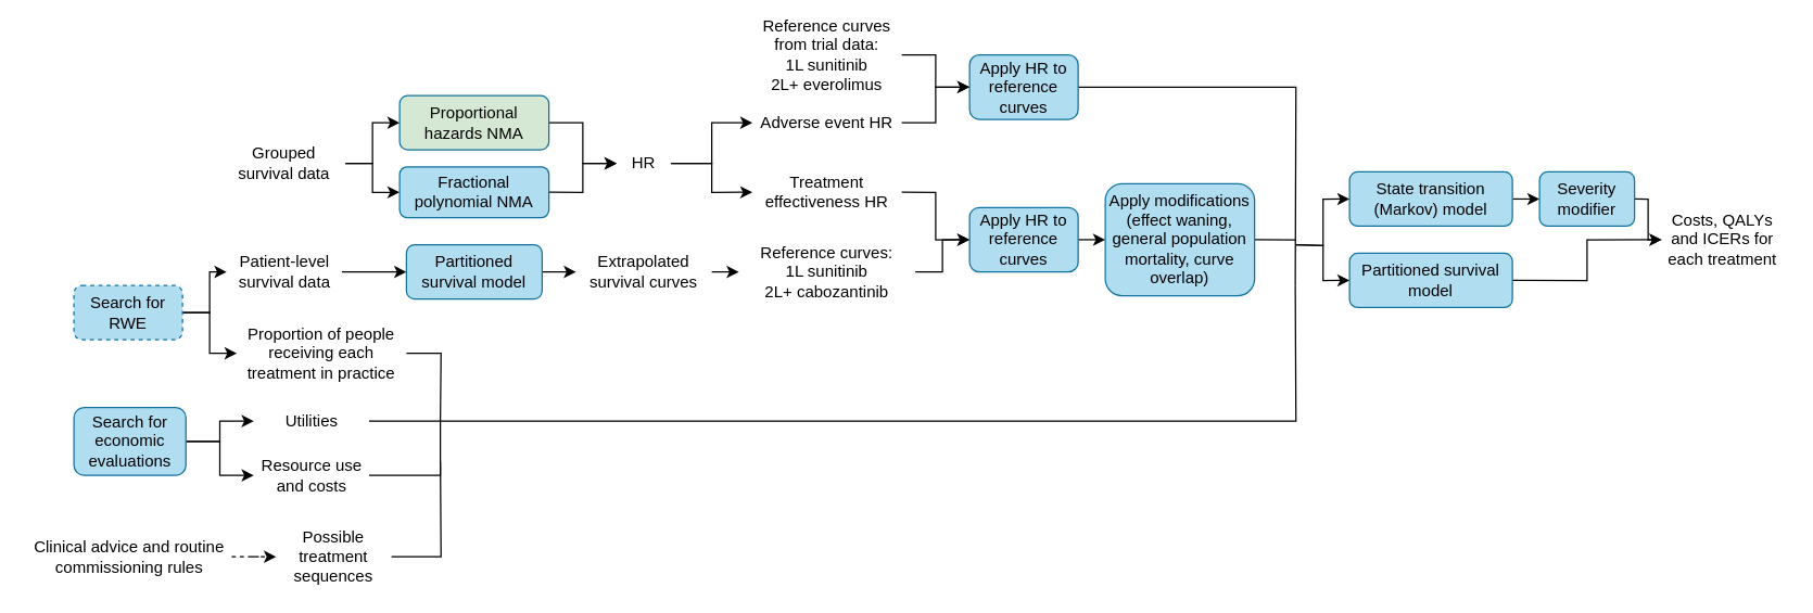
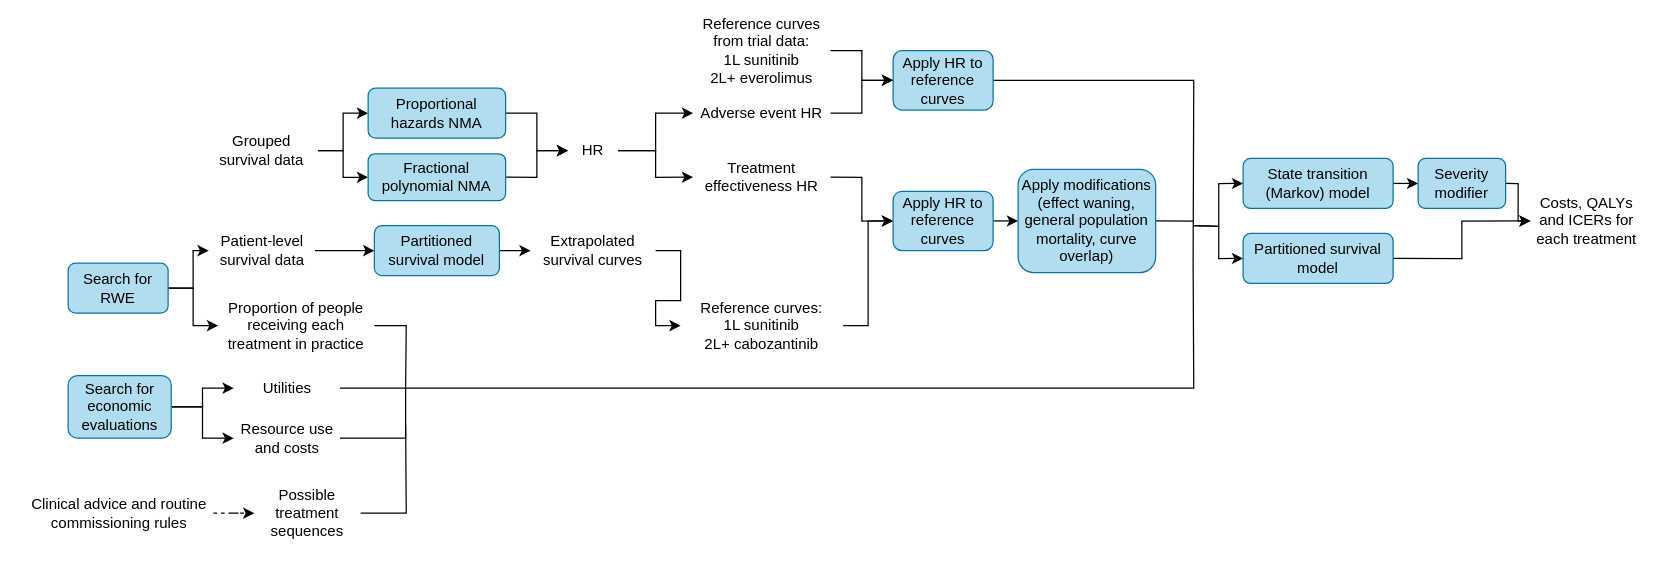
  <mxCell id="0" />
  <mxCell id="1" parent="0" />
  <mxCell id="2" style="edgeStyle=orthogonalEdgeStyle;rounded=0;orthogonalLoop=1;jettySize=auto;html=1;exitX=1;exitY=0.5;exitDx=0;exitDy=0;entryX=0;entryY=0.5;entryDx=0;entryDy=0;" parent="1" source="4" target="6" edge="1"><mxGeometry relative="1" as="geometry" /></mxCell>
  <mxCell id="3" style="edgeStyle=orthogonalEdgeStyle;rounded=0;orthogonalLoop=1;jettySize=auto;html=1;exitX=1;exitY=0.5;exitDx=0;exitDy=0;" parent="1" source="4" target="8" edge="1"><mxGeometry relative="1" as="geometry" /></mxCell>
  <mxCell id="4" value="Grouped survival data" style="rounded=1;whiteSpace=wrap;html=1;fillColor=none;strokeColor=none;" parent="1" vertex="1"><mxGeometry x="164" y="100" width="90" height="40" as="geometry" /></mxCell>
  <mxCell id="5" style="edgeStyle=orthogonalEdgeStyle;rounded=0;orthogonalLoop=1;jettySize=auto;html=1;exitX=1;exitY=0.5;exitDx=0;exitDy=0;entryX=0;entryY=0.5;entryDx=0;entryDy=0;" parent="1" source="6" target="11" edge="1"><mxGeometry relative="1" as="geometry" /></mxCell>
- <mxCell id="6" value="Proportional hazards NMA" style="rounded=1;whiteSpace=wrap;html=1;fillColor=#d5e8d4;strokeColor=#10739e;" parent="1" vertex="1"><mxGeometry x="294" y="70" width="110" height="40" as="geometry" /></mxCell>
+ <mxCell id="6" value="Proportional hazards NMA" style="rounded=1;whiteSpace=wrap;html=1;fillColor=#b1ddf0;strokeColor=#10739e;" parent="1" vertex="1"><mxGeometry x="294" y="70" width="110" height="40" as="geometry" /></mxCell>
  <mxCell id="7" style="edgeStyle=orthogonalEdgeStyle;rounded=0;orthogonalLoop=1;jettySize=auto;html=1;exitX=1;exitY=0.5;exitDx=0;exitDy=0;entryX=0;entryY=0.5;entryDx=0;entryDy=0;" parent="1" source="8" target="11" edge="1"><mxGeometry relative="1" as="geometry" /></mxCell>
  <mxCell id="8" value="Fractional polynomial NMA" style="rounded=1;whiteSpace=wrap;html=1;fillColor=#b1ddf0;strokeColor=#10739e;" parent="1" vertex="1"><mxGeometry x="294" y="122.5" width="110" height="37.5" as="geometry" /></mxCell>
  <mxCell id="9" style="edgeStyle=orthogonalEdgeStyle;rounded=0;orthogonalLoop=1;jettySize=auto;html=1;exitX=1;exitY=0.5;exitDx=0;exitDy=0;entryX=0;entryY=0.5;entryDx=0;entryDy=0;" parent="1" source="11" target="24" edge="1"><mxGeometry relative="1" as="geometry" /></mxCell>
  <mxCell id="10" style="edgeStyle=orthogonalEdgeStyle;rounded=0;orthogonalLoop=1;jettySize=auto;html=1;exitX=1;exitY=0.5;exitDx=0;exitDy=0;entryX=0;entryY=0.5;entryDx=0;entryDy=0;" parent="1" source="11" target="30" edge="1"><mxGeometry relative="1" as="geometry" /></mxCell>
  <mxCell id="11" value="HR" style="rounded=1;whiteSpace=wrap;html=1;fillColor=none;strokeColor=none;" parent="1" vertex="1"><mxGeometry x="454" y="107.5" width="40" height="25" as="geometry" /></mxCell>
  <mxCell id="12" style="edgeStyle=orthogonalEdgeStyle;rounded=0;orthogonalLoop=1;jettySize=auto;html=1;exitX=1;exitY=0.5;exitDx=0;exitDy=0;entryX=0;entryY=0.5;entryDx=0;entryDy=0;" parent="1" source="14" target="16" edge="1"><mxGeometry relative="1" as="geometry" /></mxCell>
  <mxCell id="13" style="edgeStyle=orthogonalEdgeStyle;rounded=0;orthogonalLoop=1;jettySize=auto;html=1;exitX=1;exitY=0.5;exitDx=0;exitDy=0;entryX=0;entryY=0.5;entryDx=0;entryDy=0;" parent="1" source="14" target="52" edge="1"><mxGeometry relative="1" as="geometry" /></mxCell>
- <mxCell id="14" value="Search for RWE" style="rounded=1;whiteSpace=wrap;html=1;fillColor=#b1ddf0;strokeColor=#10739e;dashed=1;" parent="1" vertex="1"><mxGeometry x="54" y="210" width="80" height="40" as="geometry" /></mxCell>
+ <mxCell id="14" value="Search for RWE" style="rounded=1;whiteSpace=wrap;html=1;fillColor=#b1ddf0;strokeColor=#10739e;" parent="1" vertex="1"><mxGeometry x="54" y="210" width="80" height="40" as="geometry" /></mxCell>
  <mxCell id="15" style="edgeStyle=orthogonalEdgeStyle;rounded=0;orthogonalLoop=1;jettySize=auto;html=1;exitX=1;exitY=0.5;exitDx=0;exitDy=0;entryX=0;entryY=0.5;entryDx=0;entryDy=0;" parent="1" source="16" target="18" edge="1"><mxGeometry relative="1" as="geometry" /></mxCell>
  <mxCell id="16" value="Patient-level survival data" style="rounded=1;whiteSpace=wrap;html=1;fillColor=none;strokeColor=none;" parent="1" vertex="1"><mxGeometry x="166.5" y="180" width="85" height="40" as="geometry" /></mxCell>
  <mxCell id="17" style="edgeStyle=orthogonalEdgeStyle;rounded=0;orthogonalLoop=1;jettySize=auto;html=1;exitX=1;exitY=0.5;exitDx=0;exitDy=0;entryX=0;entryY=0.5;entryDx=0;entryDy=0;" parent="1" source="18" target="20" edge="1"><mxGeometry relative="1" as="geometry" /></mxCell>
  <mxCell id="18" value="Partitioned survival model" style="rounded=1;whiteSpace=wrap;html=1;fillColor=#b1ddf0;strokeColor=#10739e;" parent="1" vertex="1"><mxGeometry x="299" y="180" width="100" height="40" as="geometry" /></mxCell>
  <mxCell id="19" style="edgeStyle=orthogonalEdgeStyle;rounded=0;orthogonalLoop=1;jettySize=auto;html=1;exitX=1;exitY=0.5;exitDx=0;exitDy=0;entryX=0;entryY=0.5;entryDx=0;entryDy=0;" parent="1" source="20" target="22" edge="1"><mxGeometry relative="1" as="geometry" /></mxCell>
  <mxCell id="20" value="Extrapolated survival curves" style="rounded=1;whiteSpace=wrap;html=1;fillColor=none;strokeColor=none;" parent="1" vertex="1"><mxGeometry x="424" y="180" width="100" height="40" as="geometry" /></mxCell>
  <mxCell id="21" style="edgeStyle=orthogonalEdgeStyle;rounded=0;orthogonalLoop=1;jettySize=auto;html=1;exitX=1;exitY=0.5;exitDx=0;exitDy=0;entryX=0;entryY=0.5;entryDx=0;entryDy=0;" parent="1" source="22" target="26" edge="1"><mxGeometry relative="1" as="geometry" /></mxCell>
- <mxCell id="22" value="Reference curves:&lt;div&gt;1L sunitinib&lt;/div&gt;&lt;div&gt;2L+ cabozantinib&lt;/div&gt;" style="rounded=1;whiteSpace=wrap;html=1;fillColor=none;strokeColor=none;" parent="1" vertex="1"><mxGeometry x="544" y="180" width="130" height="40" as="geometry" /></mxCell>
+ <mxCell id="22" value="Reference curves:&lt;div&gt;1L sunitinib&lt;/div&gt;&lt;div&gt;2L+ cabozantinib&lt;/div&gt;" style="rounded=1;whiteSpace=wrap;html=1;fillColor=none;strokeColor=none;" parent="1" vertex="1"><mxGeometry x="544" y="240" width="130" height="40" as="geometry" /></mxCell>
  <mxCell id="23" style="edgeStyle=orthogonalEdgeStyle;rounded=0;orthogonalLoop=1;jettySize=auto;html=1;exitX=1;exitY=0.5;exitDx=0;exitDy=0;entryX=0;entryY=0.5;entryDx=0;entryDy=0;" parent="1" source="24" target="26" edge="1"><mxGeometry relative="1" as="geometry" /></mxCell>
  <mxCell id="24" value="Treatment effectiveness HR" style="rounded=1;whiteSpace=wrap;html=1;fillColor=none;strokeColor=none;" parent="1" vertex="1"><mxGeometry x="554" y="122.5" width="110" height="37.5" as="geometry" /></mxCell>
  <mxCell id="25" style="edgeStyle=orthogonalEdgeStyle;rounded=0;orthogonalLoop=1;jettySize=auto;html=1;exitX=1;exitY=0.5;exitDx=0;exitDy=0;entryX=0;entryY=0.5;entryDx=0;entryDy=0;" parent="1" source="26" target="28" edge="1"><mxGeometry relative="1" as="geometry" /></mxCell>
  <mxCell id="26" value="Apply HR to reference curves" style="rounded=1;whiteSpace=wrap;html=1;fillColor=#b1ddf0;strokeColor=#10739e;" parent="1" vertex="1"><mxGeometry x="714" y="152.5" width="80" height="47.5" as="geometry" /></mxCell>
  <mxCell id="27" style="edgeStyle=orthogonalEdgeStyle;rounded=0;orthogonalLoop=1;jettySize=auto;html=1;exitX=1;exitY=0.5;exitDx=0;exitDy=0;endArrow=none;endFill=0;" parent="1" source="28" edge="1"><mxGeometry relative="1" as="geometry"><mxPoint x="954" y="176" as="targetPoint" /></mxGeometry></mxCell>
  <mxCell id="28" value="Apply modifications (effect waning, general population mortality, curve overlap)" style="rounded=1;whiteSpace=wrap;html=1;fillColor=#b1ddf0;strokeColor=#10739e;" parent="1" vertex="1"><mxGeometry x="814" y="135" width="110" height="82.5" as="geometry" /></mxCell>
  <mxCell id="29" style="edgeStyle=orthogonalEdgeStyle;rounded=0;orthogonalLoop=1;jettySize=auto;html=1;exitX=1;exitY=0.5;exitDx=0;exitDy=0;entryX=0;entryY=0.5;entryDx=0;entryDy=0;" parent="1" source="30" target="32" edge="1"><mxGeometry relative="1" as="geometry" /></mxCell>
  <mxCell id="30" value="Adverse event HR" style="rounded=1;whiteSpace=wrap;html=1;fillColor=none;strokeColor=none;" parent="1" vertex="1"><mxGeometry x="554" y="75" width="110" height="30" as="geometry" /></mxCell>
  <mxCell id="31" style="edgeStyle=orthogonalEdgeStyle;rounded=0;orthogonalLoop=1;jettySize=auto;html=1;exitX=1;exitY=0.5;exitDx=0;exitDy=0;endArrow=none;endFill=0;" parent="1" source="32" edge="1"><mxGeometry relative="1" as="geometry"><mxPoint x="954" y="210" as="targetPoint" /></mxGeometry></mxCell>
  <mxCell id="32" value="Apply HR to reference curves" style="rounded=1;whiteSpace=wrap;html=1;fillColor=#b1ddf0;strokeColor=#10739e;" parent="1" vertex="1"><mxGeometry x="714" y="40" width="80" height="47.5" as="geometry" /></mxCell>
  <mxCell id="33" style="edgeStyle=orthogonalEdgeStyle;rounded=0;orthogonalLoop=1;jettySize=auto;html=1;exitX=1;exitY=0.5;exitDx=0;exitDy=0;endArrow=none;endFill=0;" parent="1" source="34" edge="1"><mxGeometry relative="1" as="geometry"><mxPoint x="324" y="310" as="targetPoint" /><Array as="points"><mxPoint x="324" y="350" /></Array></mxGeometry></mxCell>
  <mxCell id="34" value="Resource use and costs" style="rounded=1;whiteSpace=wrap;html=1;fillColor=none;strokeColor=none;" parent="1" vertex="1"><mxGeometry x="186.5" y="330" width="85" height="40" as="geometry" /></mxCell>
  <mxCell id="35" style="edgeStyle=orthogonalEdgeStyle;rounded=0;orthogonalLoop=1;jettySize=auto;html=1;exitX=1;exitY=0.5;exitDx=0;exitDy=0;entryX=0;entryY=0.5;entryDx=0;entryDy=0;" parent="1" source="37" target="34" edge="1"><mxGeometry relative="1" as="geometry" /></mxCell>
  <mxCell id="36" style="edgeStyle=orthogonalEdgeStyle;rounded=0;orthogonalLoop=1;jettySize=auto;html=1;exitX=1;exitY=0.5;exitDx=0;exitDy=0;entryX=0;entryY=0.5;entryDx=0;entryDy=0;" parent="1" source="37" target="38" edge="1"><mxGeometry relative="1" as="geometry" /></mxCell>
  <mxCell id="37" value="Search for economic evaluations" style="rounded=1;whiteSpace=wrap;html=1;fillColor=#b1ddf0;strokeColor=#10739e;" parent="1" vertex="1"><mxGeometry x="54" y="300" width="82.5" height="50" as="geometry" /></mxCell>
  <mxCell id="38" value="Utilities" style="rounded=1;whiteSpace=wrap;html=1;fillColor=none;strokeColor=none;" parent="1" vertex="1"><mxGeometry x="186.5" y="300" width="85" height="20" as="geometry" /></mxCell>
  <mxCell id="39" style="edgeStyle=orthogonalEdgeStyle;rounded=0;orthogonalLoop=1;jettySize=auto;html=1;exitX=1;exitY=0.5;exitDx=0;exitDy=0;entryX=0;entryY=0.5;entryDx=0;entryDy=0;" parent="1" source="40" target="50" edge="1"><mxGeometry relative="1" as="geometry" /></mxCell>
  <mxCell id="40" value="State transition (Markov) model" style="rounded=1;whiteSpace=wrap;html=1;fillColor=#b1ddf0;strokeColor=#10739e;" parent="1" vertex="1"><mxGeometry x="994" y="126.25" width="120" height="40" as="geometry" /></mxCell>
  <mxCell id="41" style="edgeStyle=orthogonalEdgeStyle;rounded=0;orthogonalLoop=1;jettySize=auto;html=1;exitX=1;exitY=0.5;exitDx=0;exitDy=0;entryX=0;entryY=0.5;entryDx=0;entryDy=0;" parent="1" source="42" target="43" edge="1"><mxGeometry relative="1" as="geometry" /></mxCell>
  <mxCell id="42" value="Partitioned survival model" style="rounded=1;whiteSpace=wrap;html=1;fillColor=#b1ddf0;strokeColor=#10739e;" parent="1" vertex="1"><mxGeometry x="994" y="186.25" width="120" height="40" as="geometry" /></mxCell>
  <mxCell id="43" value="Costs, QALYs and ICERs for each treatment" style="rounded=0;whiteSpace=wrap;html=1;fillColor=none;strokeColor=none;" parent="1" vertex="1"><mxGeometry x="1224" y="152.5" width="90" height="47.5" as="geometry" /></mxCell>
  <mxCell id="44" value="" style="endArrow=none;html=1;rounded=0;edgeStyle=orthogonalEdgeStyle;endFill=0;exitX=1;exitY=0.5;exitDx=0;exitDy=0;" parent="1" source="38" edge="1"><mxGeometry width="50" height="50" relative="1" as="geometry"><mxPoint x="314" y="310" as="sourcePoint" /><mxPoint x="954" y="210" as="targetPoint" /></mxGeometry></mxCell>
  <mxCell id="45" value="" style="endArrow=classic;html=1;rounded=0;entryX=0;entryY=0.5;entryDx=0;entryDy=0;edgeStyle=orthogonalEdgeStyle;" parent="1" target="40" edge="1"><mxGeometry width="50" height="50" relative="1" as="geometry"><mxPoint x="954" y="180" as="sourcePoint" /><mxPoint x="984" y="240" as="targetPoint" /></mxGeometry></mxCell>
  <mxCell id="46" value="" style="endArrow=classic;html=1;rounded=0;entryX=0;entryY=0.5;entryDx=0;entryDy=0;edgeStyle=orthogonalEdgeStyle;" parent="1" target="42" edge="1"><mxGeometry width="50" height="50" relative="1" as="geometry"><mxPoint x="954" y="180" as="sourcePoint" /><mxPoint x="984" y="240" as="targetPoint" /></mxGeometry></mxCell>
  <mxCell id="47" style="edgeStyle=orthogonalEdgeStyle;rounded=0;orthogonalLoop=1;jettySize=auto;html=1;exitX=1;exitY=0.5;exitDx=0;exitDy=0;entryX=0;entryY=0.5;entryDx=0;entryDy=0;" parent="1" source="48" target="32" edge="1"><mxGeometry relative="1" as="geometry" /></mxCell>
  <mxCell id="48" value="Reference curves from trial data:&lt;div&gt;1L sunitinib&lt;/div&gt;&lt;div&gt;2L+ everolimus&lt;/div&gt;" style="rounded=1;whiteSpace=wrap;html=1;fillColor=none;strokeColor=none;" parent="1" vertex="1"><mxGeometry x="554" y="20" width="110" height="40" as="geometry" /></mxCell>
  <mxCell id="49" style="edgeStyle=orthogonalEdgeStyle;rounded=0;orthogonalLoop=1;jettySize=auto;html=1;exitX=1;exitY=0.5;exitDx=0;exitDy=0;entryX=0;entryY=0.5;entryDx=0;entryDy=0;" parent="1" source="50" target="43" edge="1"><mxGeometry relative="1" as="geometry"><Array as="points"><mxPoint x="1214" y="146" /><mxPoint x="1214" y="176" /></Array></mxGeometry></mxCell>
  <mxCell id="50" value="Severity modifier" style="rounded=1;whiteSpace=wrap;html=1;fillColor=#b1ddf0;strokeColor=#10739e;" parent="1" vertex="1"><mxGeometry x="1134" y="126.25" width="70" height="40" as="geometry" /></mxCell>
  <mxCell id="51" style="edgeStyle=orthogonalEdgeStyle;rounded=0;orthogonalLoop=1;jettySize=auto;html=1;exitX=1;exitY=0.5;exitDx=0;exitDy=0;endArrow=none;endFill=0;" parent="1" source="52" edge="1"><mxGeometry relative="1" as="geometry"><mxPoint x="324" y="310" as="targetPoint" /></mxGeometry></mxCell>
  <mxCell id="52" value="Proportion of people receiving each treatment in practice" style="rounded=1;whiteSpace=wrap;html=1;fillColor=none;strokeColor=none;" parent="1" vertex="1"><mxGeometry x="174" y="240" width="125" height="40" as="geometry" /></mxCell>
  <mxCell id="53" style="edgeStyle=orthogonalEdgeStyle;rounded=0;orthogonalLoop=1;jettySize=auto;html=1;exitX=1;exitY=0.5;exitDx=0;exitDy=0;endArrow=none;endFill=0;" edge="1" parent="1" source="54"><mxGeometry relative="1" as="geometry"><mxPoint x="324" y="340" as="targetPoint" /></mxGeometry></mxCell>
  <mxCell id="54" value="Possible treatment sequences" style="rounded=1;whiteSpace=wrap;html=1;fillColor=none;strokeColor=none;" vertex="1" parent="1"><mxGeometry x="203" y="390" width="85" height="40" as="geometry" /></mxCell>
  <mxCell id="55" style="edgeStyle=orthogonalEdgeStyle;rounded=0;orthogonalLoop=1;jettySize=auto;html=1;exitX=1;exitY=0.5;exitDx=0;exitDy=0;dashed=1;" edge="1" parent="1" source="56" target="54"><mxGeometry relative="1" as="geometry" /></mxCell>
  <mxCell id="56" value="Clinical advice and routine commissioning rules" style="rounded=1;whiteSpace=wrap;html=1;fillColor=none;strokeColor=none;" vertex="1" parent="1"><mxGeometry x="20.25" y="390" width="150" height="40" as="geometry" /></mxCell>
